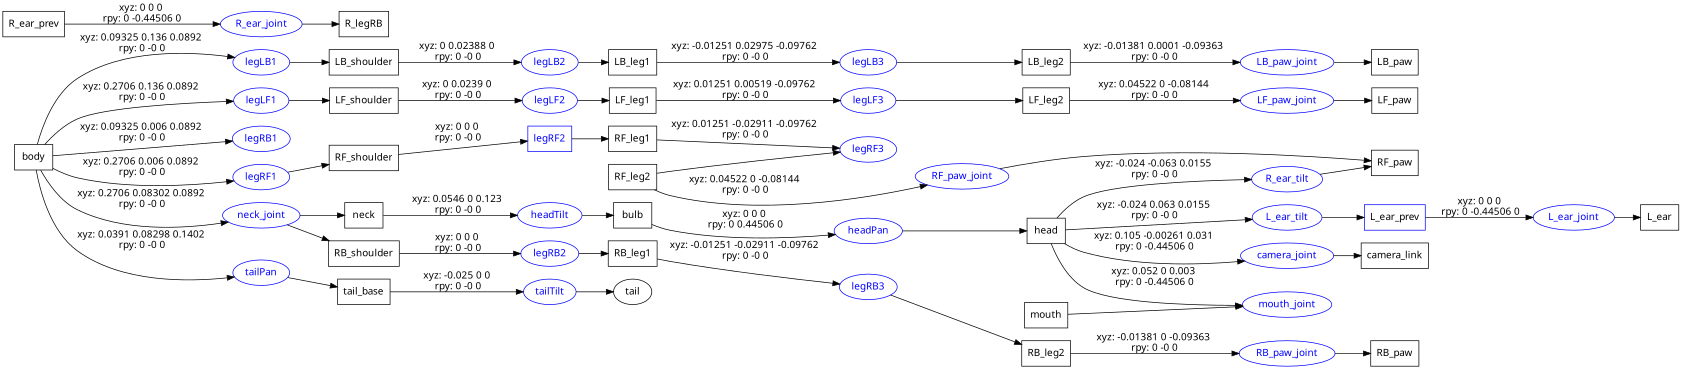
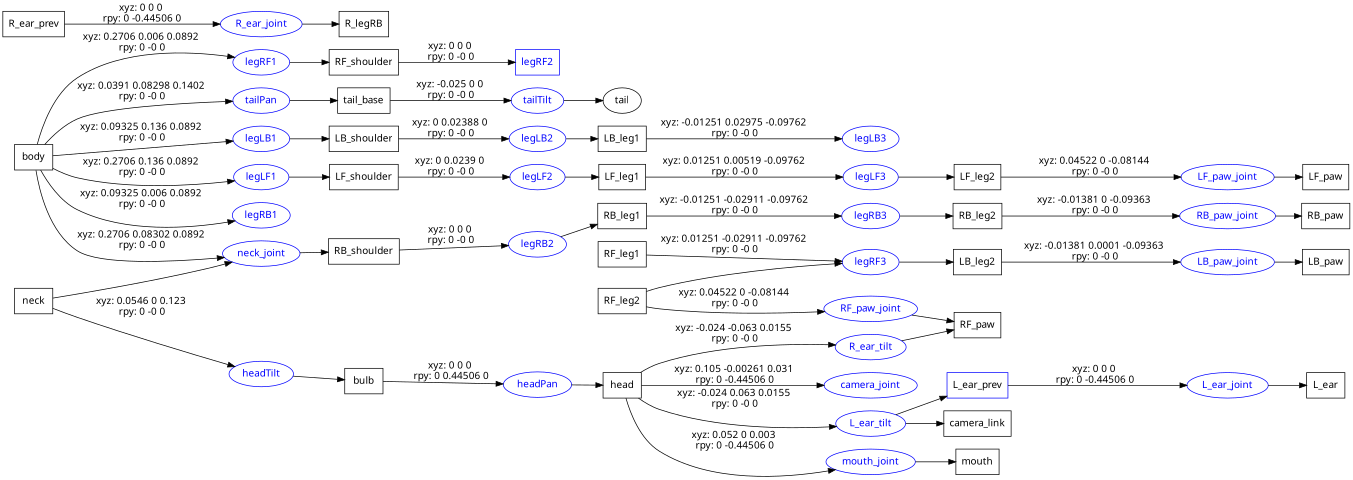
  digraph {
    fontname="Noto Sans"
    rankdir=LR
    node [fontname="Noto Sans" shape=box color=blue]
    edge [fontname="Noto Sans"]
    n1 [label=body color=""]
    legLB1 [fontcolor=blue shape=ellipse]
    legLF1 [fontcolor=blue shape=ellipse]
    legRB1 [fontcolor=blue shape=ellipse]
    legRF1 [fontcolor=blue shape=ellipse]
    neck_joint [fontcolor=blue shape=ellipse]
    tailPan [fontcolor=blue shape=ellipse]
    n8 [label=LB_shoulder color=""]
    n9 [label=LF_shoulder color=""]
    n10 [label=RF_shoulder color=""]
    n11 [label=RB_shoulder color=""]
    n12 [label=neck color=""]
    n13 [label=tail_base color=""]
    legLB2 [fontcolor=blue shape=ellipse]
    n15 [label=LB_leg1 color=""]
    legLB3 [fontcolor=blue shape=ellipse]
    n17 [label=LB_leg2 color=""]
    LB_paw_joint [fontcolor=blue shape=ellipse]
    n19 [label=LB_paw color=""]
    legLF2 [fontcolor=blue shape=ellipse]
    n21 [label=LF_leg1 color=""]
    legLF3 [fontcolor=blue shape=ellipse]
    n23 [label=LF_leg2 color=""]
    LF_paw_joint [fontcolor=blue shape=ellipse]
    n25 [label=LF_paw color=""]
    legRB2 [fontcolor=blue shape=ellipse]
    n27 [label=RB_leg1 color=""]
    legRB3 [fontcolor=blue shape=ellipse]
    n29 [label=RB_leg2 color=""]
    RB_paw_joint [fontcolor=blue shape=ellipse]
    n31 [label=RB_paw color=""]
    legRF2 [fontcolor=blue]
    n33 [label=RF_leg1 color=""]
    legRF3 [fontcolor=blue shape=ellipse]
    n35 [label=RF_leg2 color=""]
    RF_paw_joint [fontcolor=blue shape=ellipse]
    n37 [label=RF_paw color=""]
    headTilt [fontcolor=blue shape=ellipse]
    n39 [label=bulb color=""]
    headPan [fontcolor=blue shape=ellipse]
    n41 [label=head color=""]
    L_ear_tilt [fontcolor=blue shape=ellipse]
    R_ear_tilt [fontcolor=blue shape=ellipse]
    camera_joint [fontcolor=blue shape=ellipse]
    mouth_joint [fontcolor=blue shape=ellipse]
    n46 [label=L_ear_prev]
    n47 [label=camera_link color=""]
    n48 [label=mouth color=""]
    L_ear_joint [fontcolor=blue shape=ellipse]
    n50 [label=L_ear color=""]
    n51 [label=R_ear_prev color=""]
    R_ear_joint [fontcolor=blue shape=ellipse]
    n53 [label=R_legRB color=""]
    tailTilt [fontcolor=blue shape=ellipse]
    n55 [label=tail shape=ellipse color=""]
    n1 -> legLB1 [label="xyz: 0.09325 0.136 0.0892 \nrpy: 0 -0 0"]
    n1 -> legLF1 [label="xyz: 0.2706 0.136 0.0892 \nrpy: 0 -0 0"]
    n1 -> legRB1 [label="xyz: 0.09325 0.006 0.0892 \nrpy: 0 -0 0"]
    n1 -> legRF1 [label="xyz: 0.2706 0.006 0.0892 \nrpy: 0 -0 0"]
    n1 -> neck_joint [label="xyz: 0.2706 0.08302 0.0892 \nrpy: 0 -0 0"]
    n1 -> tailPan [label="xyz: 0.0391 0.08298 0.1402 \nrpy: 0 -0 0"]
    legLB1 -> n8
    legLF1 -> n9
    legRF1 -> n10
    neck_joint -> n11
-   neck_joint -> n12
+   n12 -> neck_joint
    tailPan -> n13
    n8 -> legLB2 [label="xyz: 0 0.02388 0 \nrpy: 0 -0 0"]
    n9 -> legLF2 [label="xyz: 0 0.0239 0 \nrpy: 0 -0 0"]
    n10 -> legRF2 [label="xyz: 0 0 0 \nrpy: 0 -0 0"]
    n11 -> legRB2 [label="xyz: 0 0 0 \nrpy: 0 -0 0"]
    n12 -> headTilt [label="xyz: 0.0546 0 0.123 \nrpy: 0 -0 0"]
    n13 -> tailTilt [label="xyz: -0.025 0 0 \nrpy: 0 -0 0"]
    legLB2 -> n15
    n15 -> legLB3 [label="xyz: -0.01251 0.02975 -0.09762 \nrpy: 0 -0 0"]
-   legLB3 -> n17
+   legRF3 -> n17
    n17 -> LB_paw_joint [label="xyz: -0.01381 0.0001 -0.09363 \nrpy: 0 -0 0"]
    LB_paw_joint -> n19
    legLF2 -> n21
    n21 -> legLF3 [label="xyz: 0.01251 0.00519 -0.09762 \nrpy: 0 -0 0"]
    legLF3 -> n23
    n23 -> LF_paw_joint [label="xyz: 0.04522 0 -0.08144 \nrpy: 0 -0 0"]
    LF_paw_joint -> n25
    legRB2 -> n27
    n27 -> legRB3 [label="xyz: -0.01251 -0.02911 -0.09762 \nrpy: 0 -0 0"]
    legRB3 -> n29
    n29 -> RB_paw_joint [label="xyz: -0.01381 0 -0.09363 \nrpy: 0 -0 0"]
    RB_paw_joint -> n31
-   legRF2 -> n33
    n33 -> legRF3 [label="xyz: 0.01251 -0.02911 -0.09762 \nrpy: 0 -0 0"]
    n35 -> legRF3
    n35 -> RF_paw_joint [label="xyz: 0.04522 0 -0.08144 \nrpy: 0 -0 0"]
    RF_paw_joint -> n37
    headTilt -> n39
    n39 -> headPan [label="xyz: 0 0 0 \nrpy: 0 0.44506 0"]
    headPan -> n41
    n41 -> L_ear_tilt [label="xyz: -0.024 0.063 0.0155 \nrpy: 0 -0 0"]
    n41 -> R_ear_tilt [label="xyz: -0.024 -0.063 0.0155 \nrpy: 0 -0 0"]
    n41 -> camera_joint [label="xyz: 0.105 -0.00261 0.031 \nrpy: 0 -0.44506 0"]
    n41 -> mouth_joint [label="xyz: 0.052 0 0.003 \nrpy: 0 -0.44506 0"]
    L_ear_tilt -> n46
    R_ear_tilt -> n37
-   camera_joint -> n47
-   n48 -> mouth_joint
+   L_ear_tilt -> n47
+   mouth_joint -> n48
    n46 -> L_ear_joint [label="xyz: 0 0 0 \nrpy: 0 -0.44506 0"]
    L_ear_joint -> n50
    n51 -> R_ear_joint [label="xyz: 0 0 0 \nrpy: 0 -0.44506 0"]
    R_ear_joint -> n53
    tailTilt -> n55
  }
